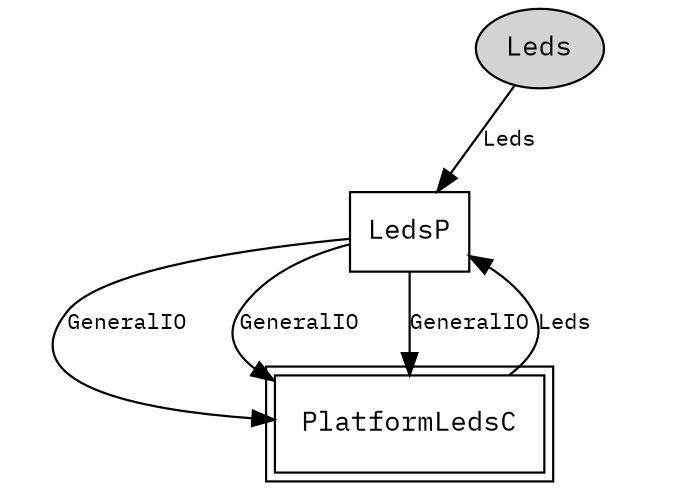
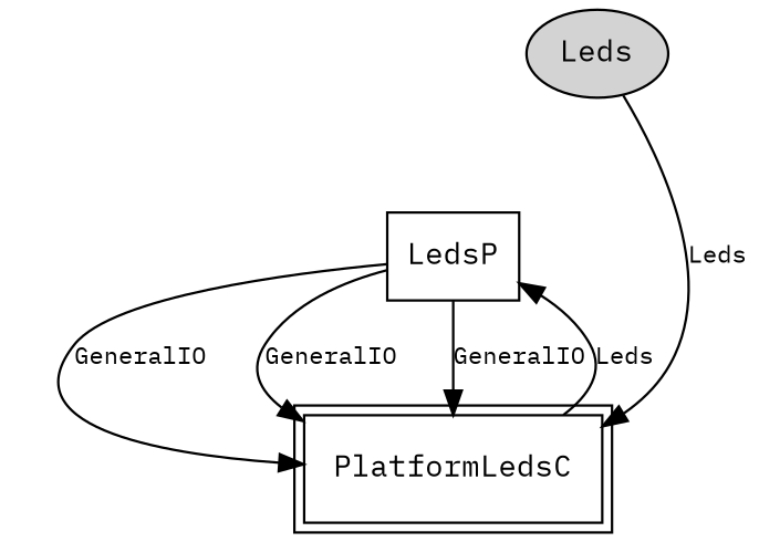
  digraph {
    fontname="IBM Plex Mono"
    node [fontname="IBM Plex Mono" fontsize=12 shape=box]
    edge [fontname="IBM Plex Mono" fontsize=10]
    n1 [label=Leds shape=ellipse style=filled]
    LedsP
    PlatformLedsC [peripheries=2]
-   n1 -> LedsP [label=Leds]
+   n1 -> PlatformLedsC [label=Leds]
    LedsP -> PlatformLedsC [label=GeneralIO]
    LedsP -> PlatformLedsC [label=GeneralIO]
    LedsP -> PlatformLedsC [label=GeneralIO]
    PlatformLedsC -> LedsP [label=Leds]
  }
